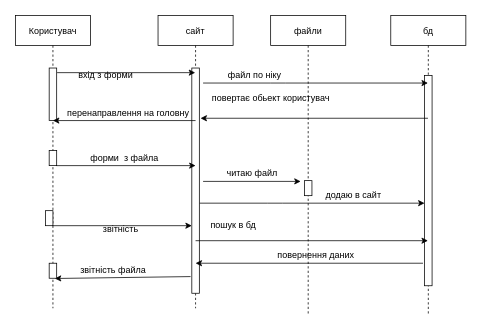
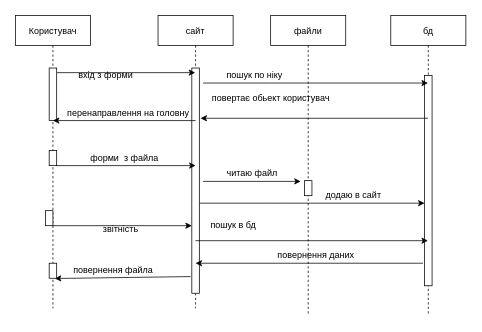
  <mxCell id="0" />
  <mxCell id="1" parent="0" />
  <mxCell id="2" value="Користувач" style="shape=umlLifeline;perimeter=lifelinePerimeter;container=1;collapsible=0;recursiveResize=0;rounded=0;shadow=0;strokeWidth=1;" parent="1" vertex="1"><mxGeometry x="20" y="20" width="100" height="390" as="geometry" /></mxCell>
  <mxCell id="3" value="" style="points=[];perimeter=orthogonalPerimeter;rounded=0;shadow=0;strokeWidth=1;" parent="2" vertex="1"><mxGeometry x="45" y="70" width="10" height="70" as="geometry" /></mxCell>
  <mxCell id="4" value="" style="points=[];perimeter=orthogonalPerimeter;rounded=0;shadow=0;strokeWidth=1;" vertex="1" parent="2"><mxGeometry x="45" y="180" width="10" height="20" as="geometry" /></mxCell>
  <mxCell id="5" value="" style="points=[];perimeter=orthogonalPerimeter;rounded=0;shadow=0;strokeWidth=1;" vertex="1" parent="2"><mxGeometry x="40" y="260" width="10" height="20" as="geometry" /></mxCell>
  <mxCell id="6" value="сайт" style="shape=umlLifeline;perimeter=lifelinePerimeter;container=1;collapsible=0;recursiveResize=0;rounded=0;shadow=0;strokeWidth=1;" parent="1" vertex="1"><mxGeometry x="210" y="20" width="100" height="390" as="geometry" /></mxCell>
  <mxCell id="7" value="" style="points=[];perimeter=orthogonalPerimeter;rounded=0;shadow=0;strokeWidth=1;" parent="6" vertex="1"><mxGeometry x="45" y="70" width="10" height="300" as="geometry" /></mxCell>
  <mxCell id="8" value="файли" style="shape=umlLifeline;perimeter=lifelinePerimeter;container=1;collapsible=0;recursiveResize=0;rounded=0;shadow=0;strokeWidth=1;" vertex="1" parent="1"><mxGeometry x="360" y="20" width="100" height="400" as="geometry" /></mxCell>
  <mxCell id="9" value="" style="endArrow=classic;html=1;" edge="1" parent="8"><mxGeometry width="50" height="50" relative="1" as="geometry"><mxPoint x="-94.5" y="250" as="sourcePoint" /><mxPoint x="205" y="250" as="targetPoint" /><Array as="points"><mxPoint x="5.5" y="250" /></Array></mxGeometry></mxCell>
  <mxCell id="10" value="бд" style="shape=umlLifeline;perimeter=lifelinePerimeter;container=1;collapsible=0;recursiveResize=0;rounded=0;shadow=0;strokeWidth=1;" vertex="1" parent="1"><mxGeometry x="520" y="20" width="100" height="400" as="geometry" /></mxCell>
  <mxCell id="11" value="" style="points=[];perimeter=orthogonalPerimeter;rounded=0;shadow=0;strokeWidth=1;" vertex="1" parent="10"><mxGeometry x="45" y="80" width="10" height="280" as="geometry" /></mxCell>
  <mxCell id="12" value="" style="endArrow=classic;html=1;exitX=1.055;exitY=0.088;exitDx=0;exitDy=0;exitPerimeter=0;" edge="1" parent="1" source="3" target="6"><mxGeometry width="50" height="50" relative="1" as="geometry"><mxPoint x="240" y="160" as="sourcePoint" /><mxPoint x="290" y="110" as="targetPoint" /></mxGeometry></mxCell>
  <mxCell id="13" value="вхід з форми" style="text;html=1;align=center;verticalAlign=middle;resizable=0;points=[];autosize=1;strokeColor=none;" vertex="1" parent="1"><mxGeometry x="95" y="90" width="90" height="20" as="geometry" /></mxCell>
  <mxCell id="14" value="" style="endArrow=classic;html=1;" edge="1" parent="1" target="10"><mxGeometry width="50" height="50" relative="1" as="geometry"><mxPoint x="270" y="110" as="sourcePoint" /><mxPoint x="460" y="110" as="targetPoint" /><Array as="points"><mxPoint x="370" y="110" /></Array></mxGeometry></mxCell>
- <mxCell id="15" value="файл по ніку&amp;nbsp;" style="text;html=1;align=center;verticalAlign=middle;resizable=0;points=[];autosize=1;strokeColor=none;" vertex="1" parent="1"><mxGeometry x="295" y="90" width="90" height="20" as="geometry" /></mxCell>
+ <mxCell id="15" value="пошук по ніку&amp;nbsp;" style="text;html=1;align=center;verticalAlign=middle;resizable=0;points=[];autosize=1;strokeColor=none;" vertex="1" parent="1"><mxGeometry x="295" y="90" width="90" height="20" as="geometry" /></mxCell>
  <mxCell id="16" value="" style="endArrow=classic;html=1;entryX=1.159;entryY=0.223;entryDx=0;entryDy=0;entryPerimeter=0;" edge="1" parent="1" source="10" target="7"><mxGeometry width="50" height="50" relative="1" as="geometry"><mxPoint x="450" y="230" as="sourcePoint" /><mxPoint x="500" y="180" as="targetPoint" /></mxGeometry></mxCell>
  <mxCell id="17" value="повертає обьект користувач" style="text;html=1;align=center;verticalAlign=middle;resizable=0;points=[];autosize=1;strokeColor=none;" vertex="1" parent="1"><mxGeometry x="275" y="120" width="170" height="20" as="geometry" /></mxCell>
  <mxCell id="18" value="" style="endArrow=classic;html=1;exitX=0.917;exitY=1.038;exitDx=0;exitDy=0;exitPerimeter=0;" edge="1" parent="1"><mxGeometry width="50" height="50" relative="1" as="geometry"><mxPoint x="74.67" y="220" as="sourcePoint" /><mxPoint x="260" y="220" as="targetPoint" /></mxGeometry></mxCell>
  <mxCell id="19" value="" style="endArrow=classic;html=1;entryX=1.159;entryY=0.223;entryDx=0;entryDy=0;entryPerimeter=0;" edge="1" parent="1"><mxGeometry width="50" height="50" relative="1" as="geometry"><mxPoint x="260" y="160" as="sourcePoint" /><mxPoint x="70" y="160" as="targetPoint" /></mxGeometry></mxCell>
  <mxCell id="20" value="перенаправлення на головну" style="text;html=1;align=center;verticalAlign=middle;resizable=0;points=[];autosize=1;strokeColor=none;" vertex="1" parent="1"><mxGeometry x="80" y="140" width="180" height="20" as="geometry" /></mxCell>
  <mxCell id="21" value="форми&amp;nbsp; з файла" style="text;html=1;align=center;verticalAlign=middle;resizable=0;points=[];autosize=1;strokeColor=none;" vertex="1" parent="1"><mxGeometry x="110" y="200" width="110" height="20" as="geometry" /></mxCell>
  <mxCell id="22" value="" style="points=[];perimeter=orthogonalPerimeter;rounded=0;shadow=0;strokeWidth=1;" vertex="1" parent="1"><mxGeometry x="405" y="240" width="10" height="20" as="geometry" /></mxCell>
  <mxCell id="23" value="" style="endArrow=classic;html=1;" edge="1" parent="1"><mxGeometry width="50" height="50" relative="1" as="geometry"><mxPoint x="270" y="241" as="sourcePoint" /><mxPoint x="400" y="241" as="targetPoint" /></mxGeometry></mxCell>
  <mxCell id="24" value="читаю файл" style="text;html=1;align=center;verticalAlign=middle;resizable=0;points=[];autosize=1;strokeColor=none;" vertex="1" parent="1"><mxGeometry x="295" y="220" width="80" height="20" as="geometry" /></mxCell>
  <mxCell id="25" value="додаю в сайт" style="text;html=1;align=center;verticalAlign=middle;resizable=0;points=[];autosize=1;strokeColor=none;" vertex="1" parent="1"><mxGeometry x="425" y="250" width="90" height="20" as="geometry" /></mxCell>
  <mxCell id="26" value="" style="endArrow=classic;html=1;exitX=0.917;exitY=1.038;exitDx=0;exitDy=0;exitPerimeter=0;" edge="1" parent="1"><mxGeometry width="50" height="50" relative="1" as="geometry"><mxPoint x="69.67" y="300" as="sourcePoint" /><mxPoint x="255" y="300" as="targetPoint" /></mxGeometry></mxCell>
  <mxCell id="27" value="звітність" style="text;html=1;align=center;verticalAlign=middle;resizable=0;points=[];autosize=1;strokeColor=none;" vertex="1" parent="1"><mxGeometry x="130" y="295" width="60" height="20" as="geometry" /></mxCell>
  <mxCell id="28" value="" style="endArrow=classic;html=1;" edge="1" parent="1"><mxGeometry width="50" height="50" relative="1" as="geometry"><mxPoint x="260" y="320" as="sourcePoint" /><mxPoint x="569.5" y="320" as="targetPoint" /><Array as="points" /></mxGeometry></mxCell>
  <mxCell id="29" value="пошук в бд" style="text;html=1;align=center;verticalAlign=middle;resizable=0;points=[];autosize=1;strokeColor=none;" vertex="1" parent="1"><mxGeometry x="270" y="290" width="80" height="20" as="geometry" /></mxCell>
  <mxCell id="30" value="" style="endArrow=classic;html=1;entryX=1.159;entryY=0.223;entryDx=0;entryDy=0;entryPerimeter=0;" edge="1" parent="1"><mxGeometry width="50" height="50" relative="1" as="geometry"><mxPoint x="562.91" y="350" as="sourcePoint" /><mxPoint x="260" y="350" as="targetPoint" /></mxGeometry></mxCell>
  <mxCell id="31" value="повернення даних" style="text;html=1;align=center;verticalAlign=middle;resizable=0;points=[];autosize=1;strokeColor=none;" vertex="1" parent="1"><mxGeometry x="360" y="330" width="120" height="20" as="geometry" /></mxCell>
  <mxCell id="32" value="" style="endArrow=classic;html=1;exitX=-0.167;exitY=0.926;exitDx=0;exitDy=0;exitPerimeter=0;entryX=0.75;entryY=1.017;entryDx=0;entryDy=0;entryPerimeter=0;" edge="1" parent="1" source="7" target="33"><mxGeometry width="50" height="50" relative="1" as="geometry"><mxPoint x="310" y="370" as="sourcePoint" /><mxPoint x="130" y="360" as="targetPoint" /></mxGeometry></mxCell>
  <mxCell id="33" value="" style="points=[];perimeter=orthogonalPerimeter;rounded=0;shadow=0;strokeWidth=1;" vertex="1" parent="1"><mxGeometry x="65" y="350" width="10" height="20" as="geometry" /></mxCell>
- <mxCell id="34" value="звітність файла" style="text;html=1;align=center;verticalAlign=middle;resizable=0;points=[];autosize=1;strokeColor=none;" vertex="1" parent="1"><mxGeometry x="90" y="350" width="120" height="20" as="geometry" /></mxCell>
+ <mxCell id="34" value="повернення файла" style="text;html=1;align=center;verticalAlign=middle;resizable=0;points=[];autosize=1;strokeColor=none;" vertex="1" parent="1"><mxGeometry x="90" y="350" width="120" height="20" as="geometry" /></mxCell>
